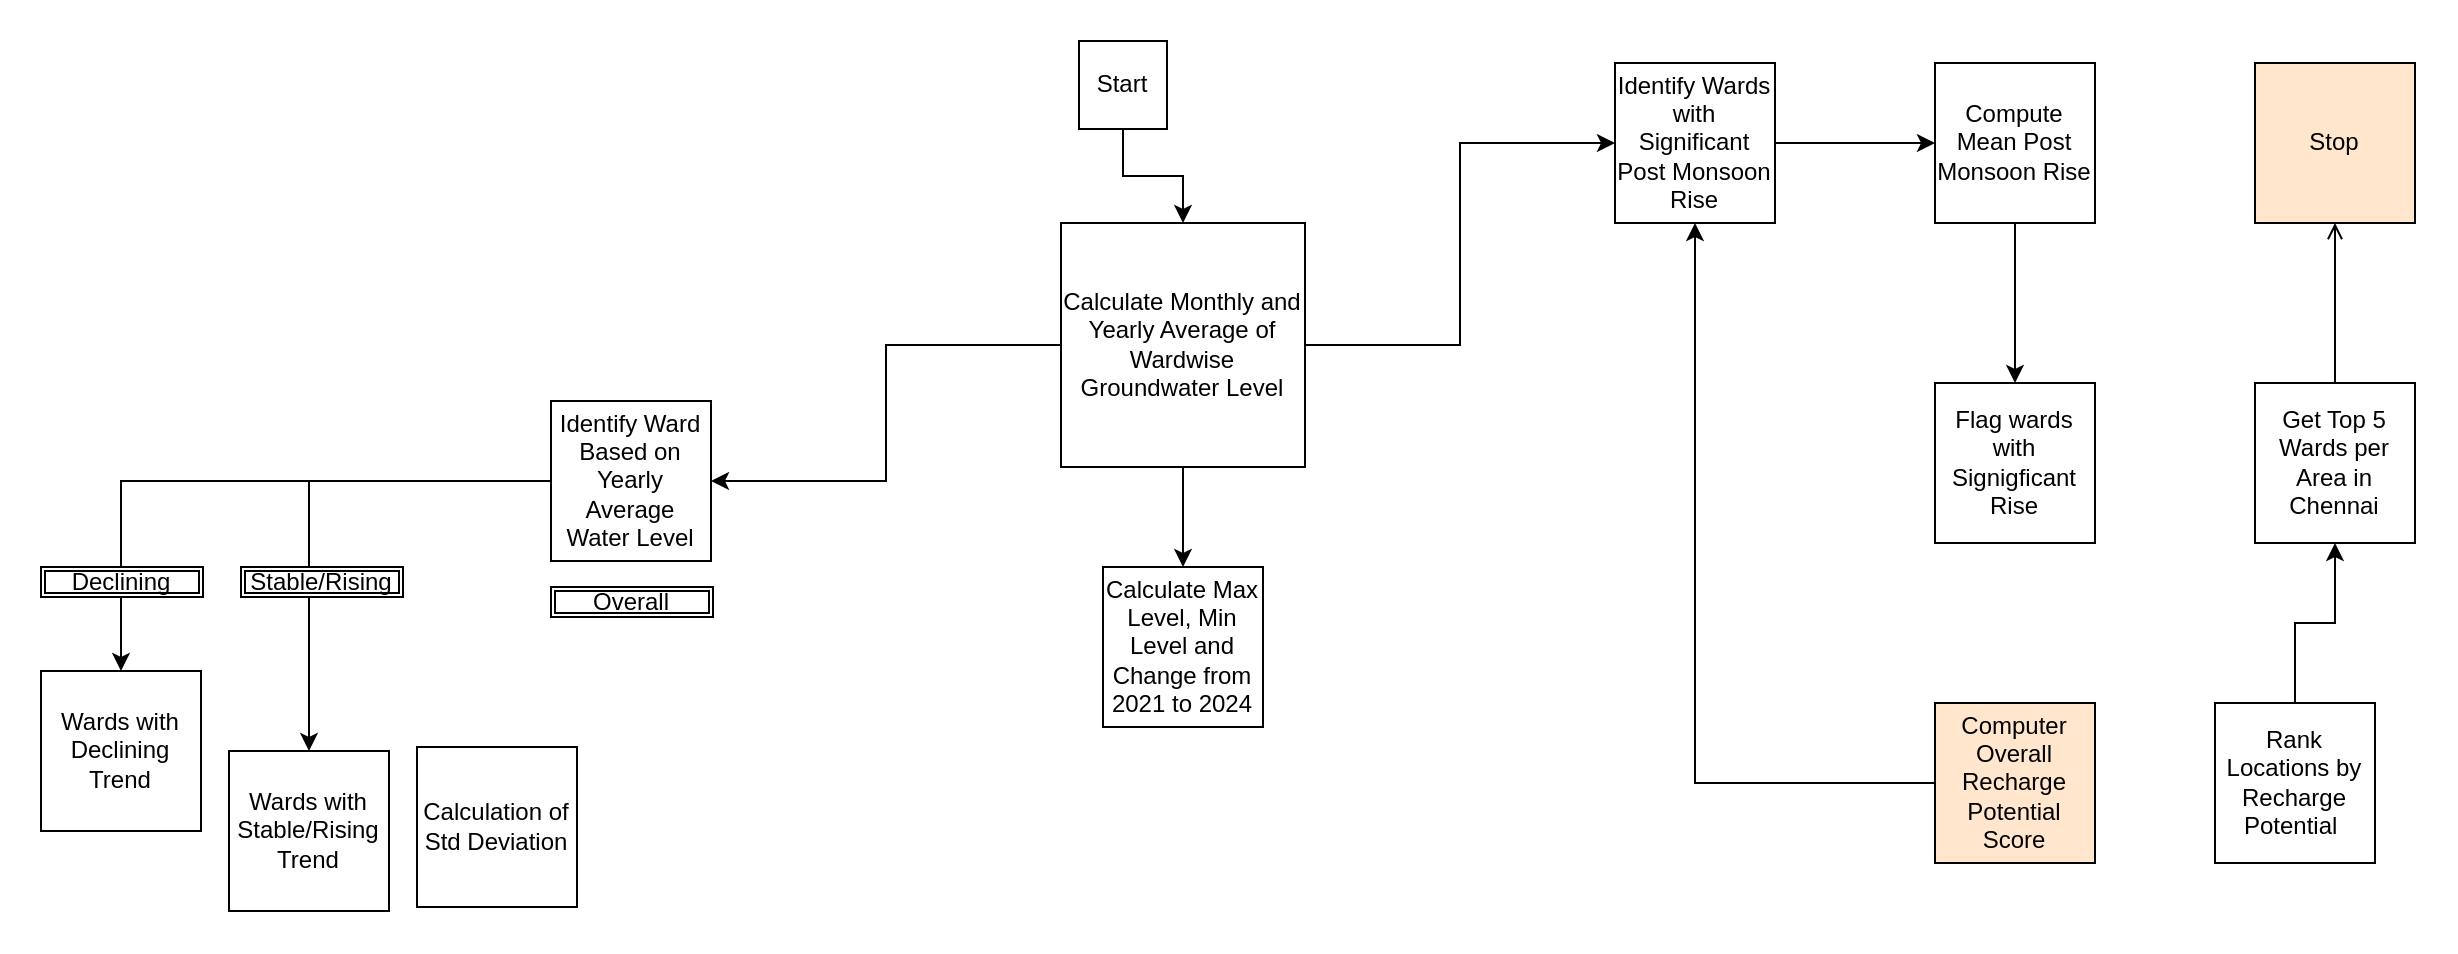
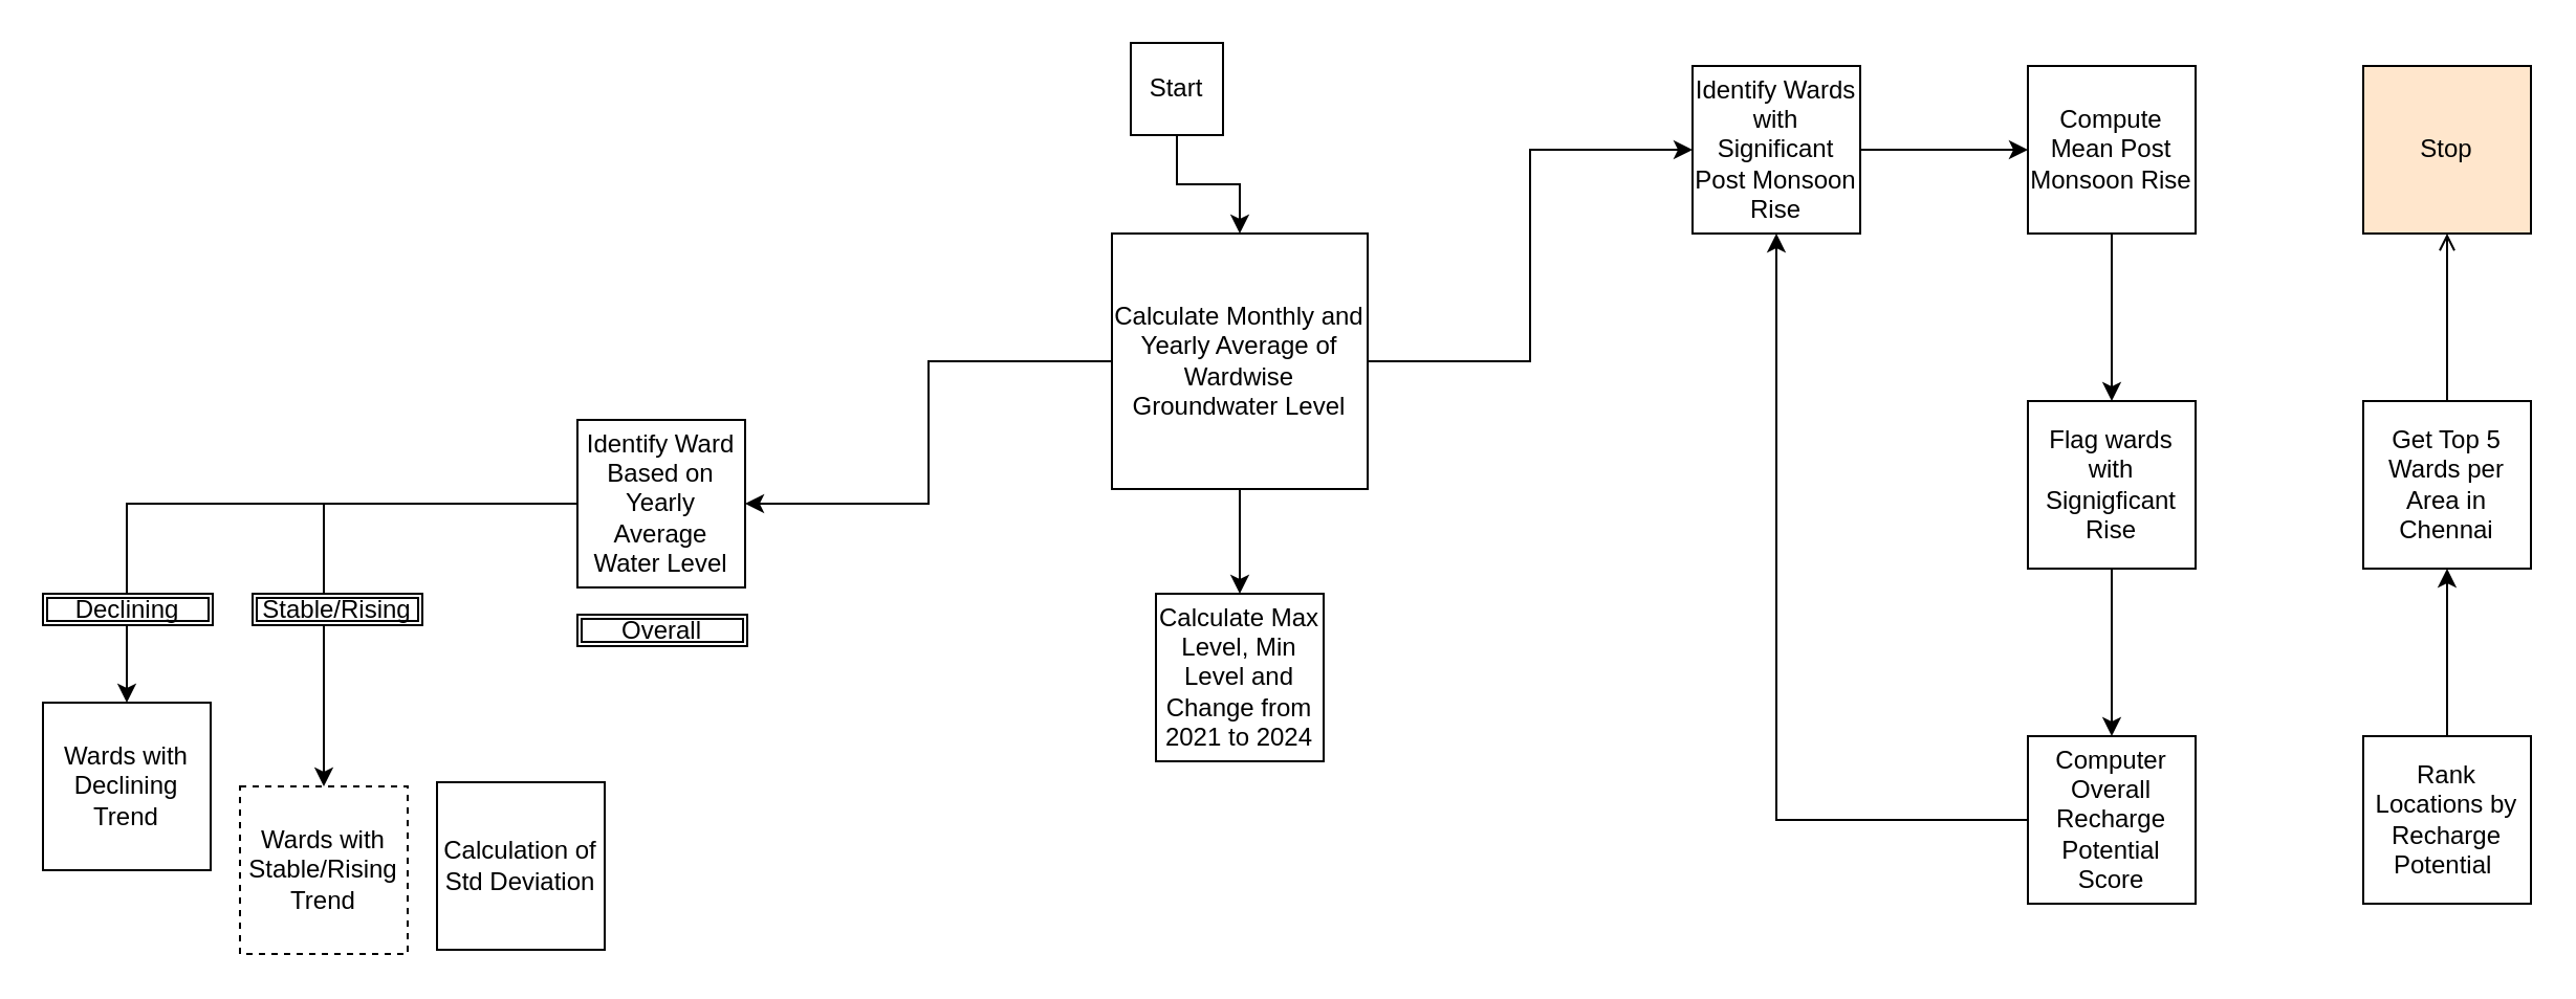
  <mxCell id="0" />
  <mxCell id="1" parent="0" />
  <mxCell id="2" value="" style="edgeStyle=orthogonalEdgeStyle;rounded=0;orthogonalLoop=1;jettySize=auto;html=1;" edge="1" parent="1" source="3" target="7"><mxGeometry relative="1" as="geometry" /></mxCell>
  <mxCell id="3" value="Start" style="whiteSpace=wrap;html=1;aspect=fixed;" vertex="1" parent="1"><mxGeometry x="539" y="20" width="44" height="44" as="geometry" /></mxCell>
  <mxCell id="4" value="" style="edgeStyle=orthogonalEdgeStyle;rounded=0;orthogonalLoop=1;jettySize=auto;html=1;" edge="1" parent="1" source="7" target="8"><mxGeometry relative="1" as="geometry" /></mxCell>
  <mxCell id="5" value="" style="edgeStyle=orthogonalEdgeStyle;rounded=0;orthogonalLoop=1;jettySize=auto;html=1;" edge="1" parent="1" source="7" target="11"><mxGeometry relative="1" as="geometry" /></mxCell>
  <mxCell id="6" value="" style="edgeStyle=orthogonalEdgeStyle;rounded=0;orthogonalLoop=1;jettySize=auto;html=1;" edge="1" parent="1" source="7" target="13"><mxGeometry relative="1" as="geometry" /></mxCell>
  <mxCell id="7" value="Calculate Monthly and Yearly Average of Wardwise Groundwater Level" style="whiteSpace=wrap;html=1;aspect=fixed;" vertex="1" parent="1"><mxGeometry x="530" y="111" width="122" height="122" as="geometry" /></mxCell>
  <mxCell id="8" value="Calculate Max Level, Min Level and Change from 2021 to 2024" style="whiteSpace=wrap;html=1;aspect=fixed;" vertex="1" parent="1"><mxGeometry x="551" width="80" height="80" as="geometry" y="283" /></mxCell>
  <mxCell id="9" value="" style="edgeStyle=orthogonalEdgeStyle;rounded=0;orthogonalLoop=1;jettySize=auto;html=1;" edge="1" parent="1" source="11" target="14"><mxGeometry relative="1" as="geometry" /></mxCell>
  <mxCell id="10" value="" style="edgeStyle=orthogonalEdgeStyle;rounded=0;orthogonalLoop=1;jettySize=auto;html=1;" edge="1" parent="1" source="11" target="16"><mxGeometry relative="1" as="geometry" /></mxCell>
  <mxCell id="11" value="Identify Ward Based on Yearly Average Water Level" style="whiteSpace=wrap;html=1;aspect=fixed;" vertex="1" parent="1"><mxGeometry x="275" y="200" width="80" height="80" as="geometry" /></mxCell>
  <mxCell id="12" value="" style="edgeStyle=orthogonalEdgeStyle;rounded=0;orthogonalLoop=1;jettySize=auto;html=1;" edge="1" parent="1" source="13" target="19"><mxGeometry relative="1" as="geometry" /></mxCell>
  <mxCell id="13" value="Identify Wards with Significant Post Monsoon Rise" style="whiteSpace=wrap;html=1;aspect=fixed;" vertex="1" parent="1"><mxGeometry x="807" y="31" width="80" height="80" as="geometry" /></mxCell>
- <mxCell id="14" value="Wards with Stable/Rising&lt;div&gt;Trend&lt;/div&gt;" style="whiteSpace=wrap;html=1;aspect=fixed;" vertex="1" parent="1"><mxGeometry x="114" y="375" width="80" height="80" as="geometry" /></mxCell>
+ <mxCell id="14" value="Wards with Stable/Rising&lt;div&gt;Trend&lt;/div&gt;" style="whiteSpace=wrap;html=1;aspect=fixed;dashed=1;" vertex="1" parent="1"><mxGeometry x="114" y="375" width="80" height="80" as="geometry" /></mxCell>
  <mxCell id="15" value="Declining" style="shape=ext;double=1;rounded=0;whiteSpace=wrap;html=1;" vertex="1" parent="1"><mxGeometry x="20" width="81" height="15" as="geometry" y="283" /></mxCell>
  <mxCell id="16" value="Wards with Declining Trend" style="whiteSpace=wrap;html=1;aspect=fixed;" vertex="1" parent="1"><mxGeometry x="20" y="335" width="80" height="80" as="geometry" /></mxCell>
  <mxCell id="17" value="Calculation of Std Deviation" style="whiteSpace=wrap;html=1;aspect=fixed;" vertex="1" parent="1"><mxGeometry x="208" y="373" width="80" height="80" as="geometry" /></mxCell>
  <mxCell id="18" value="" style="edgeStyle=orthogonalEdgeStyle;rounded=0;orthogonalLoop=1;jettySize=auto;html=1;" edge="1" parent="1" source="19" target="21"><mxGeometry relative="1" as="geometry" /></mxCell>
  <mxCell id="19" value="Compute Mean Post Monsoon Rise" style="whiteSpace=wrap;html=1;aspect=fixed;" vertex="1" parent="1"><mxGeometry x="967" y="31" width="80" height="80" as="geometry" /></mxCell>
+ <mxCell id="20" value="" style="edgeStyle=orthogonalEdgeStyle;rounded=0;orthogonalLoop=1;jettySize=auto;html=1;" edge="1" parent="1" source="21" target="23"><mxGeometry relative="1" as="geometry" /></mxCell>
  <mxCell id="21" value="Flag wards with Signigficant Rise" style="whiteSpace=wrap;html=1;aspect=fixed;" vertex="1" parent="1"><mxGeometry x="967" y="191" width="80" height="80" as="geometry" /></mxCell>
  <mxCell id="22" value="" style="edgeStyle=orthogonalEdgeStyle;rounded=0;orthogonalLoop=1;jettySize=auto;html=1;" edge="1" parent="1" source="23" target="13"><mxGeometry relative="1" as="geometry" /></mxCell>
- <mxCell id="23" value="Computer Overall Recharge Potential Score" style="whiteSpace=wrap;html=1;aspect=fixed;fillColor=#ffe6cc;" vertex="1" parent="1"><mxGeometry x="967" y="351" width="80" height="80" as="geometry" /></mxCell>
+ <mxCell id="23" value="Computer Overall Recharge Potential Score" style="whiteSpace=wrap;html=1;aspect=fixed;" vertex="1" parent="1"><mxGeometry x="967" y="351" width="80" height="80" as="geometry" /></mxCell>
  <mxCell id="24" value="" style="edgeStyle=orthogonalEdgeStyle;rounded=0;orthogonalLoop=1;jettySize=auto;html=1;" edge="1" parent="1" source="25" target="27"><mxGeometry relative="1" as="geometry" /></mxCell>
- <mxCell id="25" value="Rank Locations by Recharge Potential&amp;nbsp;" style="whiteSpace=wrap;html=1;aspect=fixed;" vertex="1" parent="1"><mxGeometry x="1107" y="351" width="80" height="80" as="geometry" /></mxCell>
+ <mxCell id="25" value="Rank Locations by Recharge Potential&amp;nbsp;" style="whiteSpace=wrap;html=1;aspect=fixed;" vertex="1" parent="1"><mxGeometry x="1127" y="351" width="80" height="80" as="geometry" /></mxCell>
  <mxCell id="26" value="" style="edgeStyle=orthogonalEdgeStyle;rounded=0;orthogonalLoop=1;jettySize=auto;html=1;endArrow=open;" edge="1" parent="1" source="27" target="28"><mxGeometry relative="1" as="geometry" /></mxCell>
  <mxCell id="27" value="Get Top 5 Wards per Area in Chennai" style="whiteSpace=wrap;html=1;aspect=fixed;" vertex="1" parent="1"><mxGeometry x="1127" y="191" width="80" height="80" as="geometry" /></mxCell>
  <mxCell id="28" value="Stop" style="whiteSpace=wrap;html=1;aspect=fixed;fillColor=#ffe6cc;" vertex="1" parent="1"><mxGeometry x="1127" y="31" width="80" height="80" as="geometry" /></mxCell>
  <mxCell id="29" value="Stable/Rising" style="shape=ext;double=1;rounded=0;whiteSpace=wrap;html=1;" vertex="1" parent="1"><mxGeometry x="120" width="81" height="15" as="geometry" y="283" /></mxCell>
  <mxCell id="30" value="Overall" style="shape=ext;double=1;rounded=0;whiteSpace=wrap;html=1;" vertex="1" parent="1"><mxGeometry x="275" y="293" width="81" height="15" as="geometry" /></mxCell>
